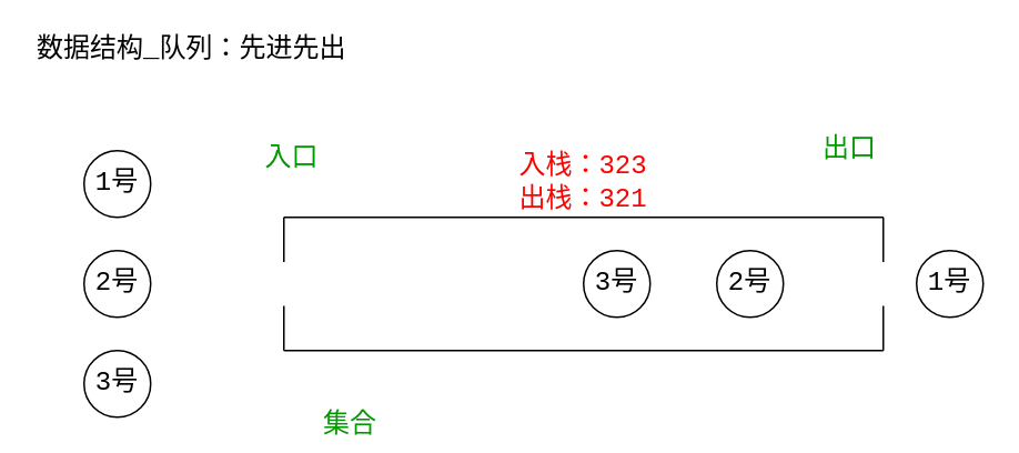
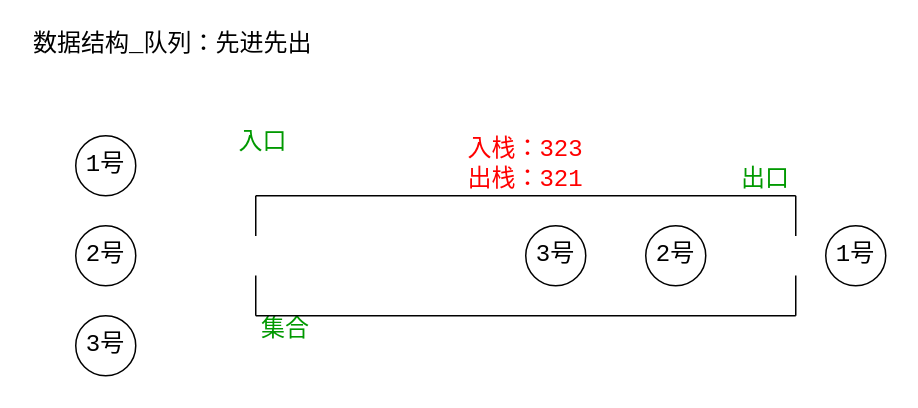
  <mxCell id="0" />
  <mxCell id="1" parent="0" />
  <mxCell id="2" value="数据结构_队列：先进先出" style="text;html=1;strokeColor=none;fillColor=none;align=left;verticalAlign=middle;whiteSpace=wrap;rounded=0;fontFamily=Courier New;fontSize=16;" parent="1" vertex="1"><mxGeometry x="20" y="20" width="200" height="20" as="geometry" /></mxCell>
  <mxCell id="3" value="1号" style="ellipse;whiteSpace=wrap;html=1;aspect=fixed;fontFamily=Courier New;fontSize=16;align=center;" parent="1" vertex="1"><mxGeometry x="50" y="90" width="40" height="40" as="geometry" /></mxCell>
  <mxCell id="4" value="2号" style="ellipse;whiteSpace=wrap;html=1;aspect=fixed;fontFamily=Courier New;fontSize=16;align=center;" parent="1" vertex="1"><mxGeometry x="50" y="150" width="40" height="40" as="geometry" /></mxCell>
  <mxCell id="5" value="3号" style="ellipse;whiteSpace=wrap;html=1;aspect=fixed;fontFamily=Courier New;fontSize=16;align=center;" parent="1" vertex="1"><mxGeometry x="50" y="210" width="40" height="40" as="geometry" /></mxCell>
  <mxCell id="6" value="入口" style="text;html=1;strokeColor=none;fillColor=none;align=center;verticalAlign=middle;whiteSpace=wrap;rounded=0;fontFamily=Courier New;fontSize=16;fontColor=#009900;" parent="1" vertex="1"><mxGeometry x="155" y="85" width="40" height="20" as="geometry" /></mxCell>
- <mxCell id="7" value="出口" style="text;html=1;strokeColor=none;fillColor=none;align=center;verticalAlign=middle;whiteSpace=wrap;rounded=0;fontFamily=Courier New;fontSize=16;fontColor=#009900;" parent="1" vertex="1"><mxGeometry x="490" y="80" width="40" height="20" as="geometry" /></mxCell>
- <mxCell id="8" value="集合" style="text;html=1;strokeColor=none;fillColor=none;align=center;verticalAlign=middle;whiteSpace=wrap;rounded=0;fontFamily=Courier New;fontSize=16;fontColor=#009900;" parent="1" vertex="1"><mxGeometry x="190" y="245" width="40" height="20" as="geometry" /></mxCell>
+ <mxCell id="7" value="出口" style="text;html=1;strokeColor=none;fillColor=none;align=center;verticalAlign=middle;whiteSpace=wrap;rounded=0;fontFamily=Courier New;fontSize=16;fontColor=#009900;" parent="1" vertex="1"><mxGeometry x="490" y="110" width="40" height="20" as="geometry" /></mxCell>
+ <mxCell id="8" value="集合" style="text;html=1;strokeColor=none;fillColor=none;align=center;verticalAlign=middle;whiteSpace=wrap;rounded=0;fontFamily=Courier New;fontSize=16;fontColor=#009900;" parent="1" vertex="1"><mxGeometry x="170" y="210" width="40" height="20" as="geometry" /></mxCell>
  <mxCell id="9" value="入栈：323&lt;br&gt;出栈：321" style="text;html=1;strokeColor=none;fillColor=none;align=center;verticalAlign=middle;whiteSpace=wrap;rounded=0;fontFamily=Courier New;fontSize=16;fontColor=#FF0000;" parent="1" vertex="1"><mxGeometry x="280" y="100" width="140" height="20" as="geometry" /></mxCell>
  <mxCell id="10" value="1号" style="ellipse;whiteSpace=wrap;html=1;aspect=fixed;fontFamily=Courier New;fontSize=16;align=center;" parent="1" vertex="1"><mxGeometry x="550" y="150" width="40" height="40" as="geometry" /></mxCell>
  <mxCell id="11" value="" style="group" vertex="1" connectable="0" parent="1"><mxGeometry x="170" y="130" width="360" height="80" as="geometry" /></mxCell>
  <mxCell id="12" value="" style="endArrow=none;html=1;fontFamily=Courier New;fontSize=16;" parent="11" edge="1"><mxGeometry width="50" height="50" relative="1" as="geometry"><mxPoint x="360" as="sourcePoint" /><mxPoint as="targetPoint" /></mxGeometry></mxCell>
  <mxCell id="13" value="" style="endArrow=none;html=1;fontFamily=Courier New;fontSize=16;" parent="11" edge="1"><mxGeometry width="50" height="50" relative="1" as="geometry"><mxPoint x="360" y="80" as="sourcePoint" /><mxPoint y="80" as="targetPoint" /></mxGeometry></mxCell>
  <mxCell id="14" value="" style="endArrow=none;html=1;fontFamily=Courier New;fontSize=16;" parent="11" edge="1"><mxGeometry width="50" height="50" relative="1" as="geometry"><mxPoint x="360" as="sourcePoint" /><mxPoint x="360" y="26.857" as="targetPoint" /></mxGeometry></mxCell>
  <mxCell id="15" value="" style="endArrow=none;html=1;fontFamily=Courier New;fontSize=16;" parent="11" edge="1"><mxGeometry width="50" height="50" relative="1" as="geometry"><mxPoint x="360" y="53.143" as="sourcePoint" /><mxPoint x="360" y="80" as="targetPoint" /></mxGeometry></mxCell>
  <mxCell id="16" value="" style="endArrow=none;html=1;fontFamily=Courier New;fontSize=16;" edge="1" parent="11"><mxGeometry width="50" height="50" relative="1" as="geometry"><mxPoint as="sourcePoint" /><mxPoint y="26.857" as="targetPoint" /></mxGeometry></mxCell>
  <mxCell id="17" value="" style="endArrow=none;html=1;fontFamily=Courier New;fontSize=16;" edge="1" parent="11"><mxGeometry width="50" height="50" relative="1" as="geometry"><mxPoint y="53.143" as="sourcePoint" /><mxPoint y="80" as="targetPoint" /></mxGeometry></mxCell>
  <mxCell id="18" value="2号" style="ellipse;whiteSpace=wrap;html=1;aspect=fixed;fontFamily=Courier New;fontSize=16;align=center;" parent="11" vertex="1"><mxGeometry x="260" y="20" width="40" height="40" as="geometry" /></mxCell>
  <mxCell id="19" value="3号" style="ellipse;whiteSpace=wrap;html=1;aspect=fixed;fontFamily=Courier New;fontSize=16;align=center;" parent="11" vertex="1"><mxGeometry x="180" y="20" width="40" height="40" as="geometry" /></mxCell>
